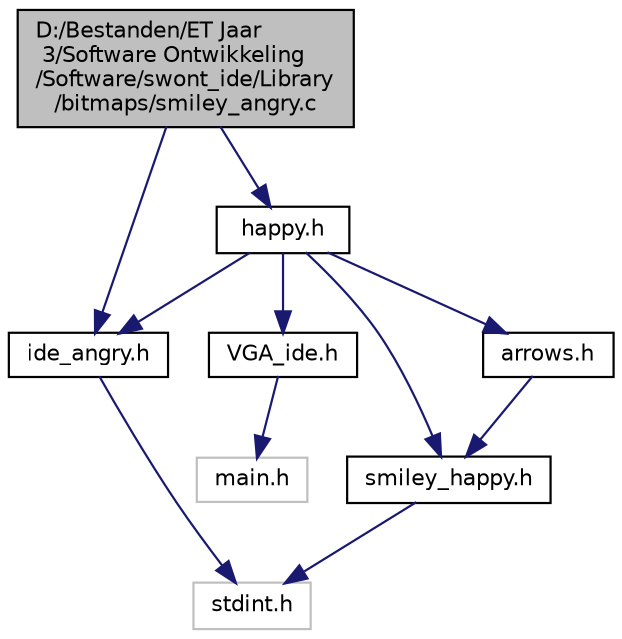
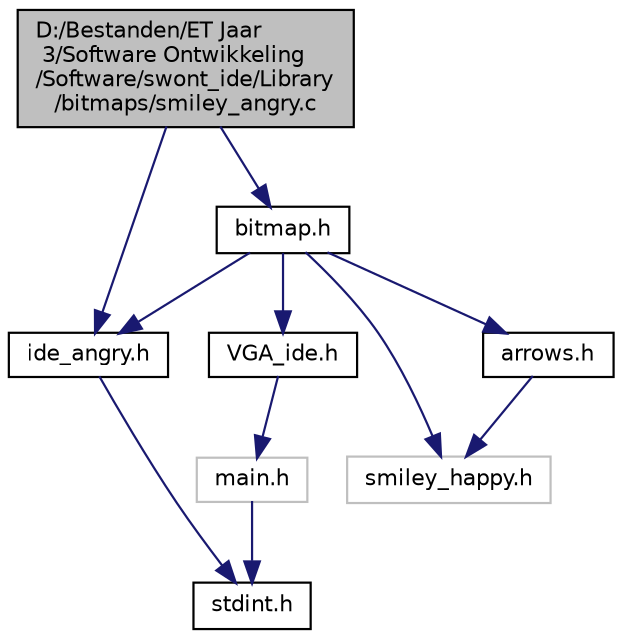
  digraph {
    node [color=black fillcolor=white fontname=Helvetica fontsize=10 shape=record style=filled]
    edge [color=midnightblue fontname=Helvetica fontsize=10 labelfontname=Helvetica labelfontsize=10 style=solid]
    n1 [fillcolor=grey75 fontcolor=black height=0.2 label="D:/Bestanden/ET Jaar\l 3/Software Ontwikkeling\l/Software/swont_ide/Library\l/bitmaps/smiley_angry.c" width=0.4]
    n2 [height=0.2 label="ide_angry.h" width=0.4]
-   n3 [height=0.2 label="happy.h" width=0.4]
-   n4 [color=grey75 height=0.2 label="stdint.h" width=0.4]
+   n3 [height=0.2 label="bitmap.h" width=0.4]
+   n4 [height=0.2 label="stdint.h" width=0.4]
    n5 [height=0.2 label="VGA_ide.h" width=0.4]
-   n6 [height=0.2 label="smiley_happy.h" width=0.4]
+   n6 [color=grey75 height=0.2 label="smiley_happy.h" width=0.4]
    n7 [height=0.2 label="arrows.h" width=0.4]
    n8 [color=grey75 height=0.2 label="main.h" width=0.4]
    n1 -> n2
    n1 -> n3
    n2 -> n4
    n3 -> n2
    n3 -> n5
    n3 -> n6
    n3 -> n7
    n5 -> n8
-   n6 -> n4
+   n8 -> n4
    n7 -> n6
  }
